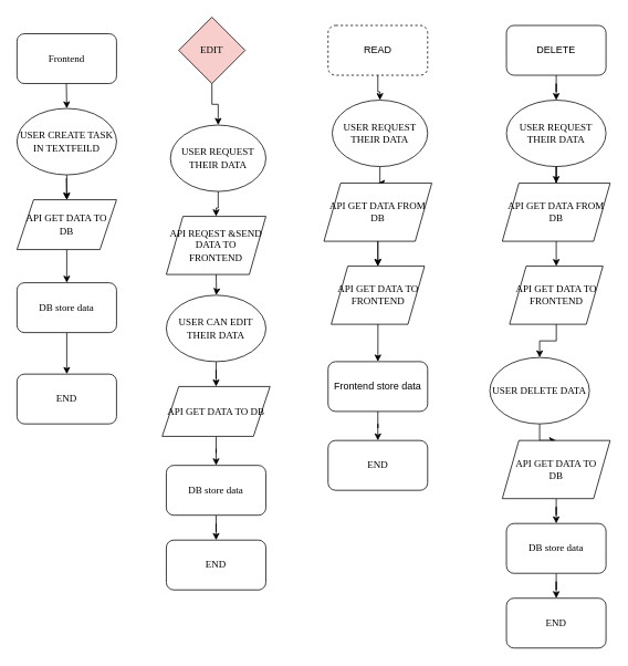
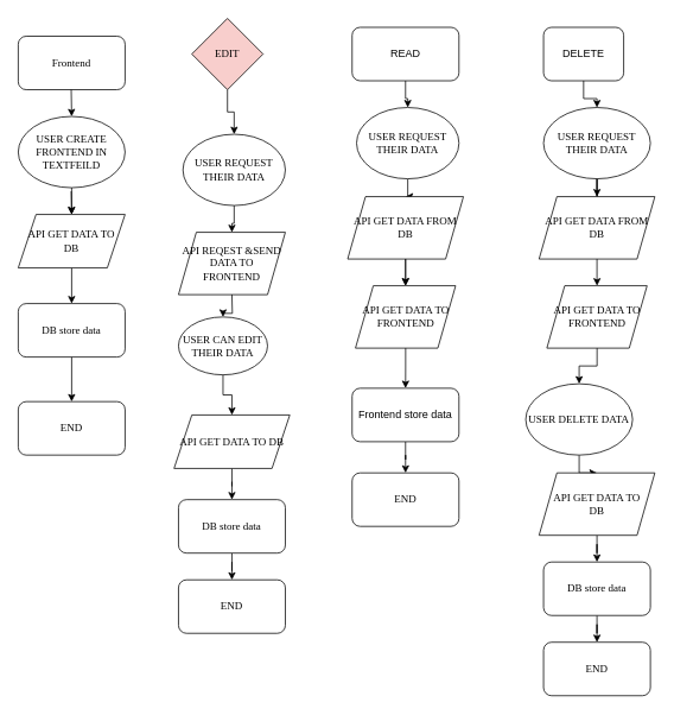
  <mxCell id="0" />
  <mxCell id="1" parent="0" />
  <mxCell id="2" value="Frontend" style="rounded=1;whiteSpace=wrap;html=1;fontFamily=Tahoma;" parent="1" vertex="1"><mxGeometry x="20" y="40" width="120" height="60" as="geometry" /></mxCell>
  <mxCell id="3" value="" style="edgeStyle=orthogonalEdgeStyle;rounded=0;orthogonalLoop=1;jettySize=auto;html=1;fontFamily=Tahoma;" parent="1" source="4" target="26" edge="1"><mxGeometry relative="1" as="geometry" /></mxCell>
- <mxCell id="4" value="READ" style="rounded=1;whiteSpace=wrap;html=1;dashed=1;" parent="1" vertex="1"><mxGeometry x="395" y="30" width="120" height="60" as="geometry" /></mxCell>
+ <mxCell id="4" value="READ" style="rounded=1;whiteSpace=wrap;html=1;" parent="1" vertex="1"><mxGeometry x="395" y="30" width="120" height="60" as="geometry" /></mxCell>
  <mxCell id="5" value="" style="edgeStyle=orthogonalEdgeStyle;rounded=0;orthogonalLoop=1;jettySize=auto;html=1;fontFamily=Tahoma;" parent="1" source="6" target="34" edge="1"><mxGeometry relative="1" as="geometry" /></mxCell>
- <mxCell id="6" value="DELETE" style="rounded=1;whiteSpace=wrap;html=1;" parent="1" vertex="1"><mxGeometry x="610" y="30" width="120" height="60" as="geometry" /></mxCell>
+ <mxCell id="6" value="DELETE" style="rounded=1;whiteSpace=wrap;html=1;" parent="1" vertex="1"><mxGeometry x="610" y="30" width="90" height="60" as="geometry" /></mxCell>
  <mxCell id="7" value="" style="endArrow=classic;html=1;rounded=0;fontFamily=Tahoma;" parent="1" target="9" edge="1"><mxGeometry x="-0.68" y="56" width="50" height="50" relative="1" as="geometry"><mxPoint x="79.5" y="100" as="sourcePoint" /><mxPoint x="79.5" y="150" as="targetPoint" /><mxPoint as="offset" /></mxGeometry></mxCell>
  <mxCell id="8" value="" style="edgeStyle=orthogonalEdgeStyle;rounded=0;orthogonalLoop=1;jettySize=auto;html=1;fontFamily=Tahoma;" parent="1" source="9" edge="1"><mxGeometry relative="1" as="geometry"><mxPoint x="80" y="240" as="targetPoint" /></mxGeometry></mxCell>
- <mxCell id="9" value="USER CREATE TASK IN TEXTFEILD" style="ellipse;whiteSpace=wrap;html=1;fontFamily=Tahoma;" parent="1" vertex="1"><mxGeometry x="20" y="130" width="120" height="80" as="geometry" /></mxCell>
+ <mxCell id="9" value="USER CREATE FRONTEND IN TEXTFEILD" style="ellipse;whiteSpace=wrap;html=1;fontFamily=Tahoma;" parent="1" vertex="1"><mxGeometry x="20" y="130" width="120" height="80" as="geometry" /></mxCell>
  <mxCell id="10" value="" style="endArrow=classic;html=1;rounded=0;fontFamily=Tahoma;" parent="1" edge="1"><mxGeometry x="-0.68" y="56" width="50" height="50" relative="1" as="geometry"><mxPoint x="79.5" y="214" as="sourcePoint" /><mxPoint x="80" y="240" as="targetPoint" /><mxPoint as="offset" /></mxGeometry></mxCell>
  <mxCell id="11" value="" style="edgeStyle=orthogonalEdgeStyle;rounded=0;orthogonalLoop=1;jettySize=auto;html=1;fontFamily=Tahoma;" parent="1" source="12" target="14" edge="1"><mxGeometry relative="1" as="geometry" /></mxCell>
  <mxCell id="12" value="API GET DATA TO&lt;br&gt;DB" style="shape=parallelogram;perimeter=parallelogramPerimeter;whiteSpace=wrap;html=1;fixedSize=1;fontFamily=Tahoma;" parent="1" vertex="1"><mxGeometry x="20" y="240" width="120" height="60" as="geometry" /></mxCell>
  <mxCell id="13" value="" style="edgeStyle=orthogonalEdgeStyle;rounded=0;orthogonalLoop=1;jettySize=auto;html=1;" edge="1" parent="1" source="14" target="46"><mxGeometry relative="1" as="geometry" /></mxCell>
  <mxCell id="14" value="DB store data" style="rounded=1;whiteSpace=wrap;html=1;fontFamily=Tahoma;" parent="1" vertex="1"><mxGeometry x="20" y="340" width="120" height="60" as="geometry" /></mxCell>
  <mxCell id="15" value="" style="edgeStyle=orthogonalEdgeStyle;rounded=0;orthogonalLoop=1;jettySize=auto;html=1;fontFamily=Tahoma;" parent="1" target="18" edge="1"><mxGeometry relative="1" as="geometry"><mxPoint x="260" y="330" as="sourcePoint" /></mxGeometry></mxCell>
  <mxCell id="16" value="API REQEST &amp;amp;SEND DATA TO&lt;br&gt;FRONTEND" style="shape=parallelogram;perimeter=parallelogramPerimeter;whiteSpace=wrap;html=1;fixedSize=1;fontFamily=Tahoma;" parent="1" vertex="1"><mxGeometry x="200" y="260" width="120" height="70" as="geometry" /></mxCell>
  <mxCell id="17" value="" style="edgeStyle=orthogonalEdgeStyle;rounded=0;orthogonalLoop=1;jettySize=auto;html=1;fontFamily=Tahoma;" parent="1" source="18" target="20" edge="1"><mxGeometry relative="1" as="geometry" /></mxCell>
- <mxCell id="18" value="USER CAN EDIT THEIR DATA" style="ellipse;whiteSpace=wrap;html=1;fontFamily=Tahoma;" parent="1" vertex="1"><mxGeometry x="200" y="355" width="120" height="80" as="geometry" /></mxCell>
+ <mxCell id="18" value="USER CAN EDIT THEIR DATA" style="ellipse;whiteSpace=wrap;html=1;fontFamily=Tahoma;" parent="1" vertex="1"><mxGeometry x="200" y="355" width="100" height="65" as="geometry" /></mxCell>
  <mxCell id="19" value="" style="edgeStyle=orthogonalEdgeStyle;rounded=0;orthogonalLoop=1;jettySize=auto;html=1;fontFamily=Tahoma;" parent="1" source="20" target="24" edge="1"><mxGeometry relative="1" as="geometry" /></mxCell>
  <mxCell id="20" value="API GET DATA TO DB&lt;br&gt;" style="shape=parallelogram;perimeter=parallelogramPerimeter;whiteSpace=wrap;html=1;fixedSize=1;fontFamily=Tahoma;" parent="1" vertex="1"><mxGeometry x="195" y="465" width="130" height="60" as="geometry" /></mxCell>
  <mxCell id="21" value="" style="edgeStyle=orthogonalEdgeStyle;rounded=0;orthogonalLoop=1;jettySize=auto;html=1;" edge="1" parent="1" source="22" target="49"><mxGeometry relative="1" as="geometry" /></mxCell>
  <mxCell id="22" value="EDIT" style="rhombus;whiteSpace=wrap;html=1;fontFamily=Tahoma;fillColor=#f8cecc;" parent="1" vertex="1"><mxGeometry x="215" y="20" width="80" height="80" as="geometry" /></mxCell>
  <mxCell id="23" value="" style="edgeStyle=orthogonalEdgeStyle;rounded=0;orthogonalLoop=1;jettySize=auto;html=1;" edge="1" parent="1" source="24" target="47"><mxGeometry relative="1" as="geometry" /></mxCell>
  <mxCell id="24" value="DB store data" style="rounded=1;whiteSpace=wrap;html=1;fontFamily=Tahoma;" parent="1" vertex="1"><mxGeometry x="200" y="560" width="120" height="60" as="geometry" /></mxCell>
  <mxCell id="25" value="" style="edgeStyle=orthogonalEdgeStyle;rounded=0;orthogonalLoop=1;jettySize=auto;html=1;fontFamily=Tahoma;" parent="1" source="26" target="29" edge="1"><mxGeometry relative="1" as="geometry" /></mxCell>
  <mxCell id="26" value="USER REQUEST THEIR DATA" style="ellipse;whiteSpace=wrap;html=1;fontFamily=Tahoma;" parent="1" vertex="1"><mxGeometry x="400" y="120" width="115" height="80" as="geometry" /></mxCell>
  <mxCell id="27" value="" style="edgeStyle=orthogonalEdgeStyle;rounded=0;orthogonalLoop=1;jettySize=auto;html=1;fontFamily=Tahoma;" parent="1" source="29" edge="1"><mxGeometry relative="1" as="geometry"><mxPoint x="455" y="320" as="targetPoint" /></mxGeometry></mxCell>
  <mxCell id="28" value="" style="edgeStyle=orthogonalEdgeStyle;rounded=0;orthogonalLoop=1;jettySize=auto;html=1;fontFamily=Tahoma;" parent="1" source="29" edge="1"><mxGeometry relative="1" as="geometry"><mxPoint x="455" y="320" as="targetPoint" /></mxGeometry></mxCell>
  <mxCell id="29" value="API GET DATA FROM DB" style="shape=parallelogram;perimeter=parallelogramPerimeter;whiteSpace=wrap;html=1;fixedSize=1;fontFamily=Tahoma;" parent="1" vertex="1"><mxGeometry x="390" y="220" width="130" height="70" as="geometry" /></mxCell>
  <mxCell id="30" value="" style="edgeStyle=orthogonalEdgeStyle;rounded=0;orthogonalLoop=1;jettySize=auto;html=1;fontFamily=Tahoma;" parent="1" target="32" edge="1"><mxGeometry relative="1" as="geometry"><mxPoint x="455" y="380" as="sourcePoint" /></mxGeometry></mxCell>
  <mxCell id="31" value="" style="edgeStyle=orthogonalEdgeStyle;rounded=0;orthogonalLoop=1;jettySize=auto;html=1;" edge="1" parent="1" source="32" target="51"><mxGeometry relative="1" as="geometry" /></mxCell>
  <mxCell id="32" value="API GET DATA TO&lt;br&gt;FRONTEND" style="shape=parallelogram;perimeter=parallelogramPerimeter;whiteSpace=wrap;html=1;fixedSize=1;fontFamily=Tahoma;" parent="1" vertex="1"><mxGeometry x="398.75" y="320" width="112.5" height="70" as="geometry" /></mxCell>
  <mxCell id="33" value="" style="edgeStyle=orthogonalEdgeStyle;rounded=0;orthogonalLoop=1;jettySize=auto;html=1;fontFamily=Tahoma;" parent="1" source="34" target="36" edge="1"><mxGeometry relative="1" as="geometry" /></mxCell>
  <mxCell id="34" value="USER REQUEST THEIR DATA" style="ellipse;whiteSpace=wrap;html=1;fontFamily=Tahoma;" parent="1" vertex="1"><mxGeometry x="610" y="120" width="120" height="80" as="geometry" /></mxCell>
  <mxCell id="35" value="" style="edgeStyle=orthogonalEdgeStyle;rounded=0;orthogonalLoop=1;jettySize=auto;html=1;fontFamily=Tahoma;" parent="1" source="36" target="38" edge="1"><mxGeometry relative="1" as="geometry" /></mxCell>
  <mxCell id="36" value="API GET DATA FROM DB" style="shape=parallelogram;perimeter=parallelogramPerimeter;whiteSpace=wrap;html=1;fixedSize=1;fontFamily=Tahoma;" parent="1" vertex="1"><mxGeometry x="605" y="220" width="130" height="70" as="geometry" /></mxCell>
  <mxCell id="37" value="" style="edgeStyle=orthogonalEdgeStyle;rounded=0;orthogonalLoop=1;jettySize=auto;html=1;fontFamily=Tahoma;" parent="1" source="38" target="40" edge="1"><mxGeometry relative="1" as="geometry" /></mxCell>
  <mxCell id="38" value="API GET DATA TO&lt;br&gt;FRONTEND" style="shape=parallelogram;perimeter=parallelogramPerimeter;whiteSpace=wrap;html=1;fixedSize=1;fontFamily=Tahoma;" parent="1" vertex="1"><mxGeometry x="613.75" y="320" width="112.5" height="70" as="geometry" /></mxCell>
  <mxCell id="39" value="" style="edgeStyle=orthogonalEdgeStyle;rounded=0;orthogonalLoop=1;jettySize=auto;html=1;fontFamily=Tahoma;" parent="1" source="40" target="42" edge="1"><mxGeometry relative="1" as="geometry" /></mxCell>
  <mxCell id="40" value="USER DELETE DATA" style="ellipse;whiteSpace=wrap;html=1;fontFamily=Tahoma;" parent="1" vertex="1"><mxGeometry x="590" y="430" width="120" height="80" as="geometry" /></mxCell>
  <mxCell id="41" value="" style="edgeStyle=orthogonalEdgeStyle;rounded=0;orthogonalLoop=1;jettySize=auto;html=1;fontFamily=Tahoma;" parent="1" source="42" target="44" edge="1"><mxGeometry relative="1" as="geometry" /></mxCell>
  <mxCell id="42" value="API GET DATA TO &lt;br&gt;DB" style="shape=parallelogram;perimeter=parallelogramPerimeter;whiteSpace=wrap;html=1;fixedSize=1;fontFamily=Tahoma;" parent="1" vertex="1"><mxGeometry x="605" y="530" width="130" height="70" as="geometry" /></mxCell>
  <mxCell id="43" value="" style="edgeStyle=orthogonalEdgeStyle;rounded=0;orthogonalLoop=1;jettySize=auto;html=1;" edge="1" parent="1" source="44" target="52"><mxGeometry relative="1" as="geometry" /></mxCell>
  <mxCell id="44" value="DB store data" style="rounded=1;whiteSpace=wrap;html=1;fontFamily=Tahoma;" parent="1" vertex="1"><mxGeometry x="610" y="630" width="120" height="60" as="geometry" /></mxCell>
  <mxCell id="45" value="END" style="rounded=1;whiteSpace=wrap;html=1;fontFamily=Tahoma;" parent="1" vertex="1"><mxGeometry x="395" y="530" width="120" height="60" as="geometry" /></mxCell>
  <mxCell id="46" value="END" style="rounded=1;whiteSpace=wrap;html=1;fontFamily=Tahoma;" vertex="1" parent="1"><mxGeometry x="20" y="450" width="120" height="60" as="geometry" /></mxCell>
  <mxCell id="47" value="END" style="rounded=1;whiteSpace=wrap;html=1;fontFamily=Tahoma;" vertex="1" parent="1"><mxGeometry x="200" y="650" width="120" height="60" as="geometry" /></mxCell>
  <mxCell id="48" value="" style="edgeStyle=orthogonalEdgeStyle;rounded=0;orthogonalLoop=1;jettySize=auto;html=1;" edge="1" parent="1" source="49" target="16"><mxGeometry relative="1" as="geometry" /></mxCell>
  <mxCell id="49" value="USER REQUEST THEIR DATA" style="ellipse;whiteSpace=wrap;html=1;fontFamily=Tahoma;" vertex="1" parent="1"><mxGeometry x="205" y="150" width="115" height="80" as="geometry" /></mxCell>
  <mxCell id="50" value="" style="edgeStyle=orthogonalEdgeStyle;rounded=0;orthogonalLoop=1;jettySize=auto;html=1;" edge="1" parent="1" source="51" target="45"><mxGeometry relative="1" as="geometry" /></mxCell>
  <mxCell id="51" value="Frontend store data" style="rounded=1;whiteSpace=wrap;html=1;" vertex="1" parent="1"><mxGeometry x="395" y="435" width="120" height="60" as="geometry" /></mxCell>
  <mxCell id="52" value="END" style="rounded=1;whiteSpace=wrap;html=1;fontFamily=Tahoma;" vertex="1" parent="1"><mxGeometry x="610" y="720" width="120" height="60" as="geometry" /></mxCell>
